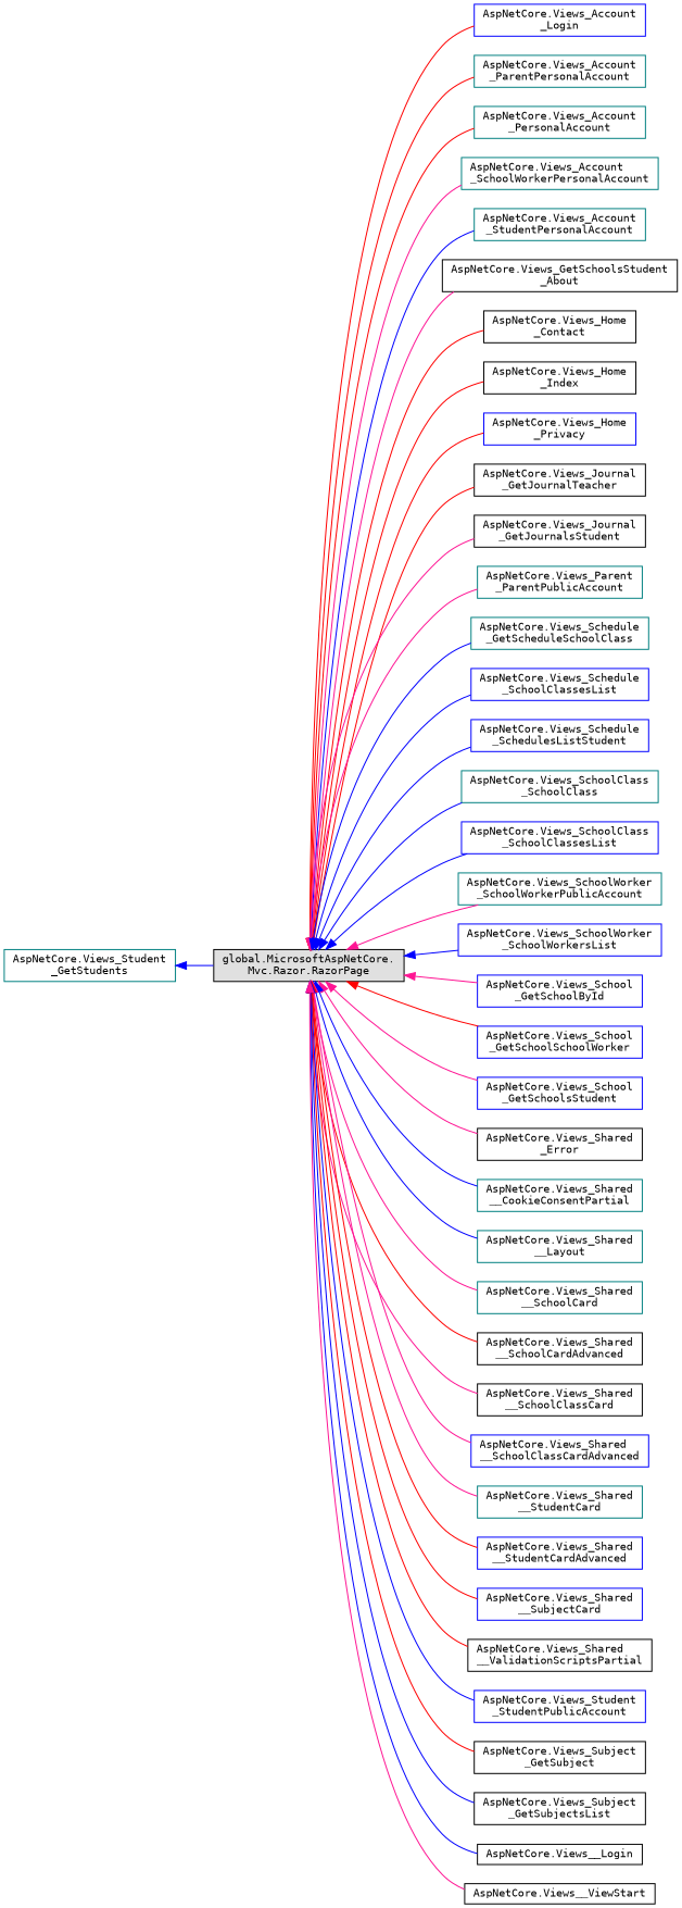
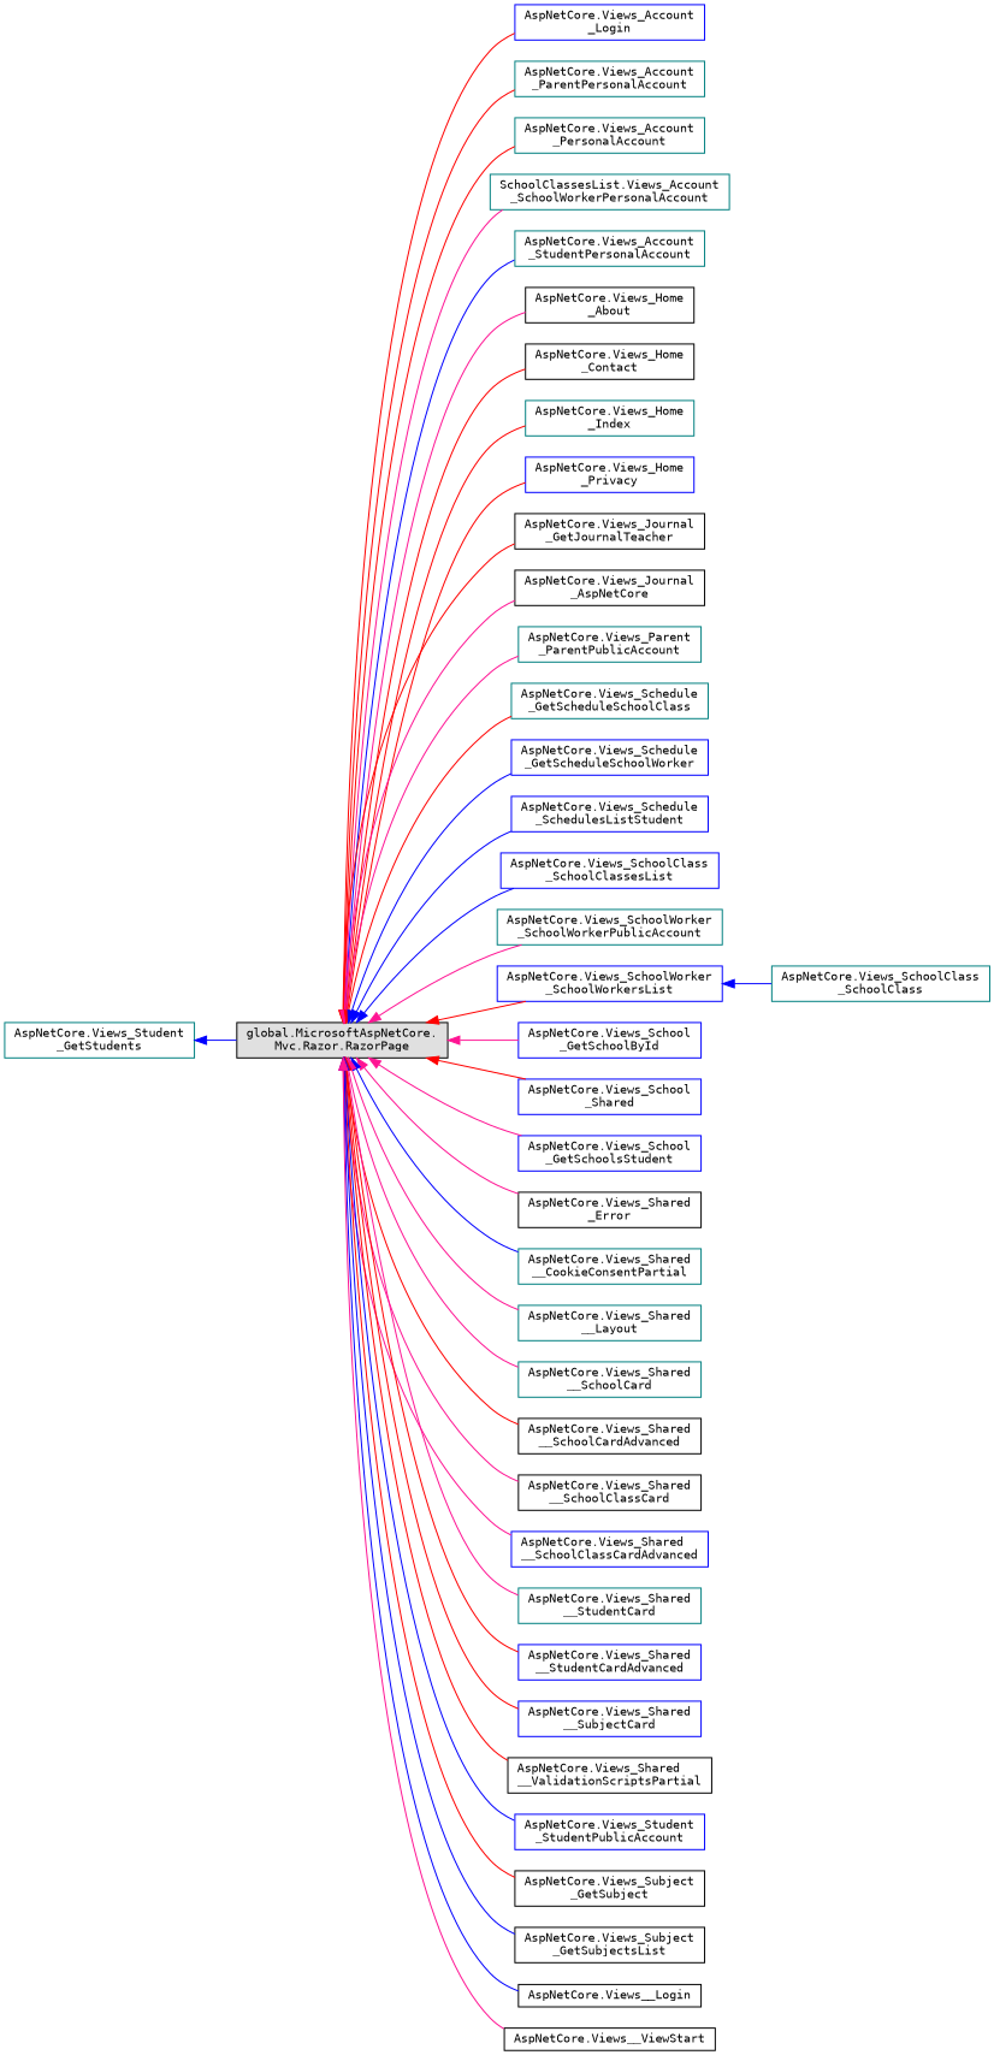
  digraph {
    fontname="DejaVu Sans Mono"
    rankdir=LR
    node [color=teal fillcolor=white fontname="DejaVu Sans Mono" fontsize=10 shape=box style=filled]
    edge [color=deeppink dir=back fontname="DejaVu Sans Mono" fontsize=10 labelfontname=Helvetica labelfontsize=10 style=solid]
    n1 [color=black fillcolor="#E0E0E0" height=0.2 label="global.MicrosoftAspNetCore.\lMvc.Razor.RazorPage" width=0.4]
    n2 [color=blue height=0.2 label="AspNetCore.Views_Account\l_Login" width=0.4]
    n3 [height=0.2 label="AspNetCore.Views_Account\l_ParentPersonalAccount" width=0.4]
    n4 [height=0.2 label="AspNetCore.Views_Account\l_PersonalAccount" width=0.4]
-   n5 [height=0.2 label="AspNetCore.Views_Account\l_SchoolWorkerPersonalAccount" width=0.4]
+   n5 [height=0.2 label="SchoolClassesList.Views_Account\l_SchoolWorkerPersonalAccount" width=0.4]
    n6 [height=0.2 label="AspNetCore.Views_Account\l_StudentPersonalAccount" width=0.4]
-   n7 [color=black height=0.2 label="AspNetCore.Views_GetSchoolsStudent\l_About" width=0.4]
+   n7 [color=black height=0.2 label="AspNetCore.Views_Home\l_About" width=0.4]
    n8 [color=black height=0.2 label="AspNetCore.Views_Home\l_Contact" width=0.4]
-   n9 [color=black height=0.2 label="AspNetCore.Views_Home\l_Index" width=0.4]
+   n9 [height=0.2 label="AspNetCore.Views_Home\l_Index" width=0.4]
    n10 [color=blue height=0.2 label="AspNetCore.Views_Home\l_Privacy" width=0.4]
    n11 [color=black height=0.2 label="AspNetCore.Views_Journal\l_GetJournalTeacher" width=0.4]
-   n12 [color=black height=0.2 label="AspNetCore.Views_Journal\l_GetJournalsStudent" width=0.4]
+   n12 [color=black height=0.2 label="AspNetCore.Views_Journal\l_AspNetCore" width=0.4]
    n13 [height=0.2 label="AspNetCore.Views_Parent\l_ParentPublicAccount" width=0.4]
    n14 [height=0.2 label="AspNetCore.Views_Schedule\l_GetScheduleSchoolClass" width=0.4]
-   n15 [color=blue height=0.2 label="AspNetCore.Views_Schedule\l_SchoolClassesList" width=0.4]
+   n15 [color=blue height=0.2 label="AspNetCore.Views_Schedule\l_GetScheduleSchoolWorker" width=0.4]
    n16 [color=blue height=0.2 label="AspNetCore.Views_Schedule\l_SchedulesListStudent" width=0.4]
    n17 [height=0.2 label="AspNetCore.Views_SchoolClass\l_SchoolClass" width=0.4]
    n18 [color=blue height=0.2 label="AspNetCore.Views_SchoolClass\l_SchoolClassesList" width=0.4]
    n19 [height=0.2 label="AspNetCore.Views_SchoolWorker\l_SchoolWorkerPublicAccount" width=0.4]
    n20 [color=blue height=0.2 label="AspNetCore.Views_SchoolWorker\l_SchoolWorkersList" width=0.4]
    n21 [color=blue height=0.2 label="AspNetCore.Views_School\l_GetSchoolById" width=0.4]
-   n22 [color=blue height=0.2 label="AspNetCore.Views_School\l_GetSchoolSchoolWorker" width=0.4]
+   n22 [color=blue height=0.2 label="AspNetCore.Views_School\l_Shared" width=0.4]
    n23 [color=blue height=0.2 label="AspNetCore.Views_School\l_GetSchoolsStudent" width=0.4]
    n24 [color=black height=0.2 label="AspNetCore.Views_Shared\l_Error" width=0.4]
    n25 [height=0.2 label="AspNetCore.Views_Shared\l__CookieConsentPartial" width=0.4]
    n26 [height=0.2 label="AspNetCore.Views_Shared\l__Layout" width=0.4]
    n27 [height=0.2 label="AspNetCore.Views_Shared\l__SchoolCard" width=0.4]
    n28 [color=black height=0.2 label="AspNetCore.Views_Shared\l__SchoolCardAdvanced" width=0.4]
    n29 [color=black height=0.2 label="AspNetCore.Views_Shared\l__SchoolClassCard" width=0.4]
    n30 [color=blue height=0.2 label="AspNetCore.Views_Shared\l__SchoolClassCardAdvanced" width=0.4]
    n31 [height=0.2 label="AspNetCore.Views_Shared\l__StudentCard" width=0.4]
    n32 [color=blue height=0.2 label="AspNetCore.Views_Shared\l__StudentCardAdvanced" width=0.4]
    n33 [color=blue height=0.2 label="AspNetCore.Views_Shared\l__SubjectCard" width=0.4]
    n34 [color=black height=0.2 label="AspNetCore.Views_Shared\l__ValidationScriptsPartial" width=0.4]
    n35 [color=blue height=0.2 label="AspNetCore.Views_Student\l_StudentPublicAccount" width=0.4]
    n36 [color=black height=0.2 label="AspNetCore.Views_Subject\l_GetSubject" width=0.4]
    n37 [color=black height=0.2 label="AspNetCore.Views_Subject\l_GetSubjectsList" width=0.4]
    n38 [color=black height=0.2 label="AspNetCore.Views__Login" width=0.4]
    n39 [color=black height=0.2 label="AspNetCore.Views__ViewStart" width=0.4]
    n40 [height=0.2 label="AspNetCore.Views_Student\l_GetStudents" width=0.4]
    n1 -> n2 [color=red]
    n1 -> n3 [color=red]
    n1 -> n4 [color=red]
    n1 -> n5
    n1 -> n6 [color=blue]
    n1 -> n7
    n1 -> n8 [color=red]
    n1 -> n9 [color=red]
    n1 -> n10 [color=red]
    n1 -> n11 [color=red]
    n1 -> n12
    n1 -> n13
-   n1 -> n14 [color=blue]
+   n1 -> n14 [color=red]
    n1 -> n15 [color=blue]
    n1 -> n16 [color=blue]
-   n1 -> n17 [color=blue]
+   n20 -> n17 [color=blue]
    n1 -> n18 [color=blue]
    n1 -> n19
-   n1 -> n20 [color=blue]
+   n1 -> n20 [color=red]
    n1 -> n21
    n1 -> n22 [color=red]
    n1 -> n23
    n1 -> n24
    n1 -> n25 [color=blue]
-   n1 -> n26 [color=blue]
+   n1 -> n26
    n1 -> n27
    n1 -> n28 [color=red]
    n1 -> n29
    n1 -> n30
    n1 -> n31
    n1 -> n32 [color=red]
    n1 -> n33 [color=red]
    n1 -> n34 [color=red]
    n1 -> n35 [color=blue]
    n1 -> n36 [color=red]
    n1 -> n37 [color=blue]
    n1 -> n38 [color=blue]
    n1 -> n39
    n40 -> n1 [color=blue]
  }
